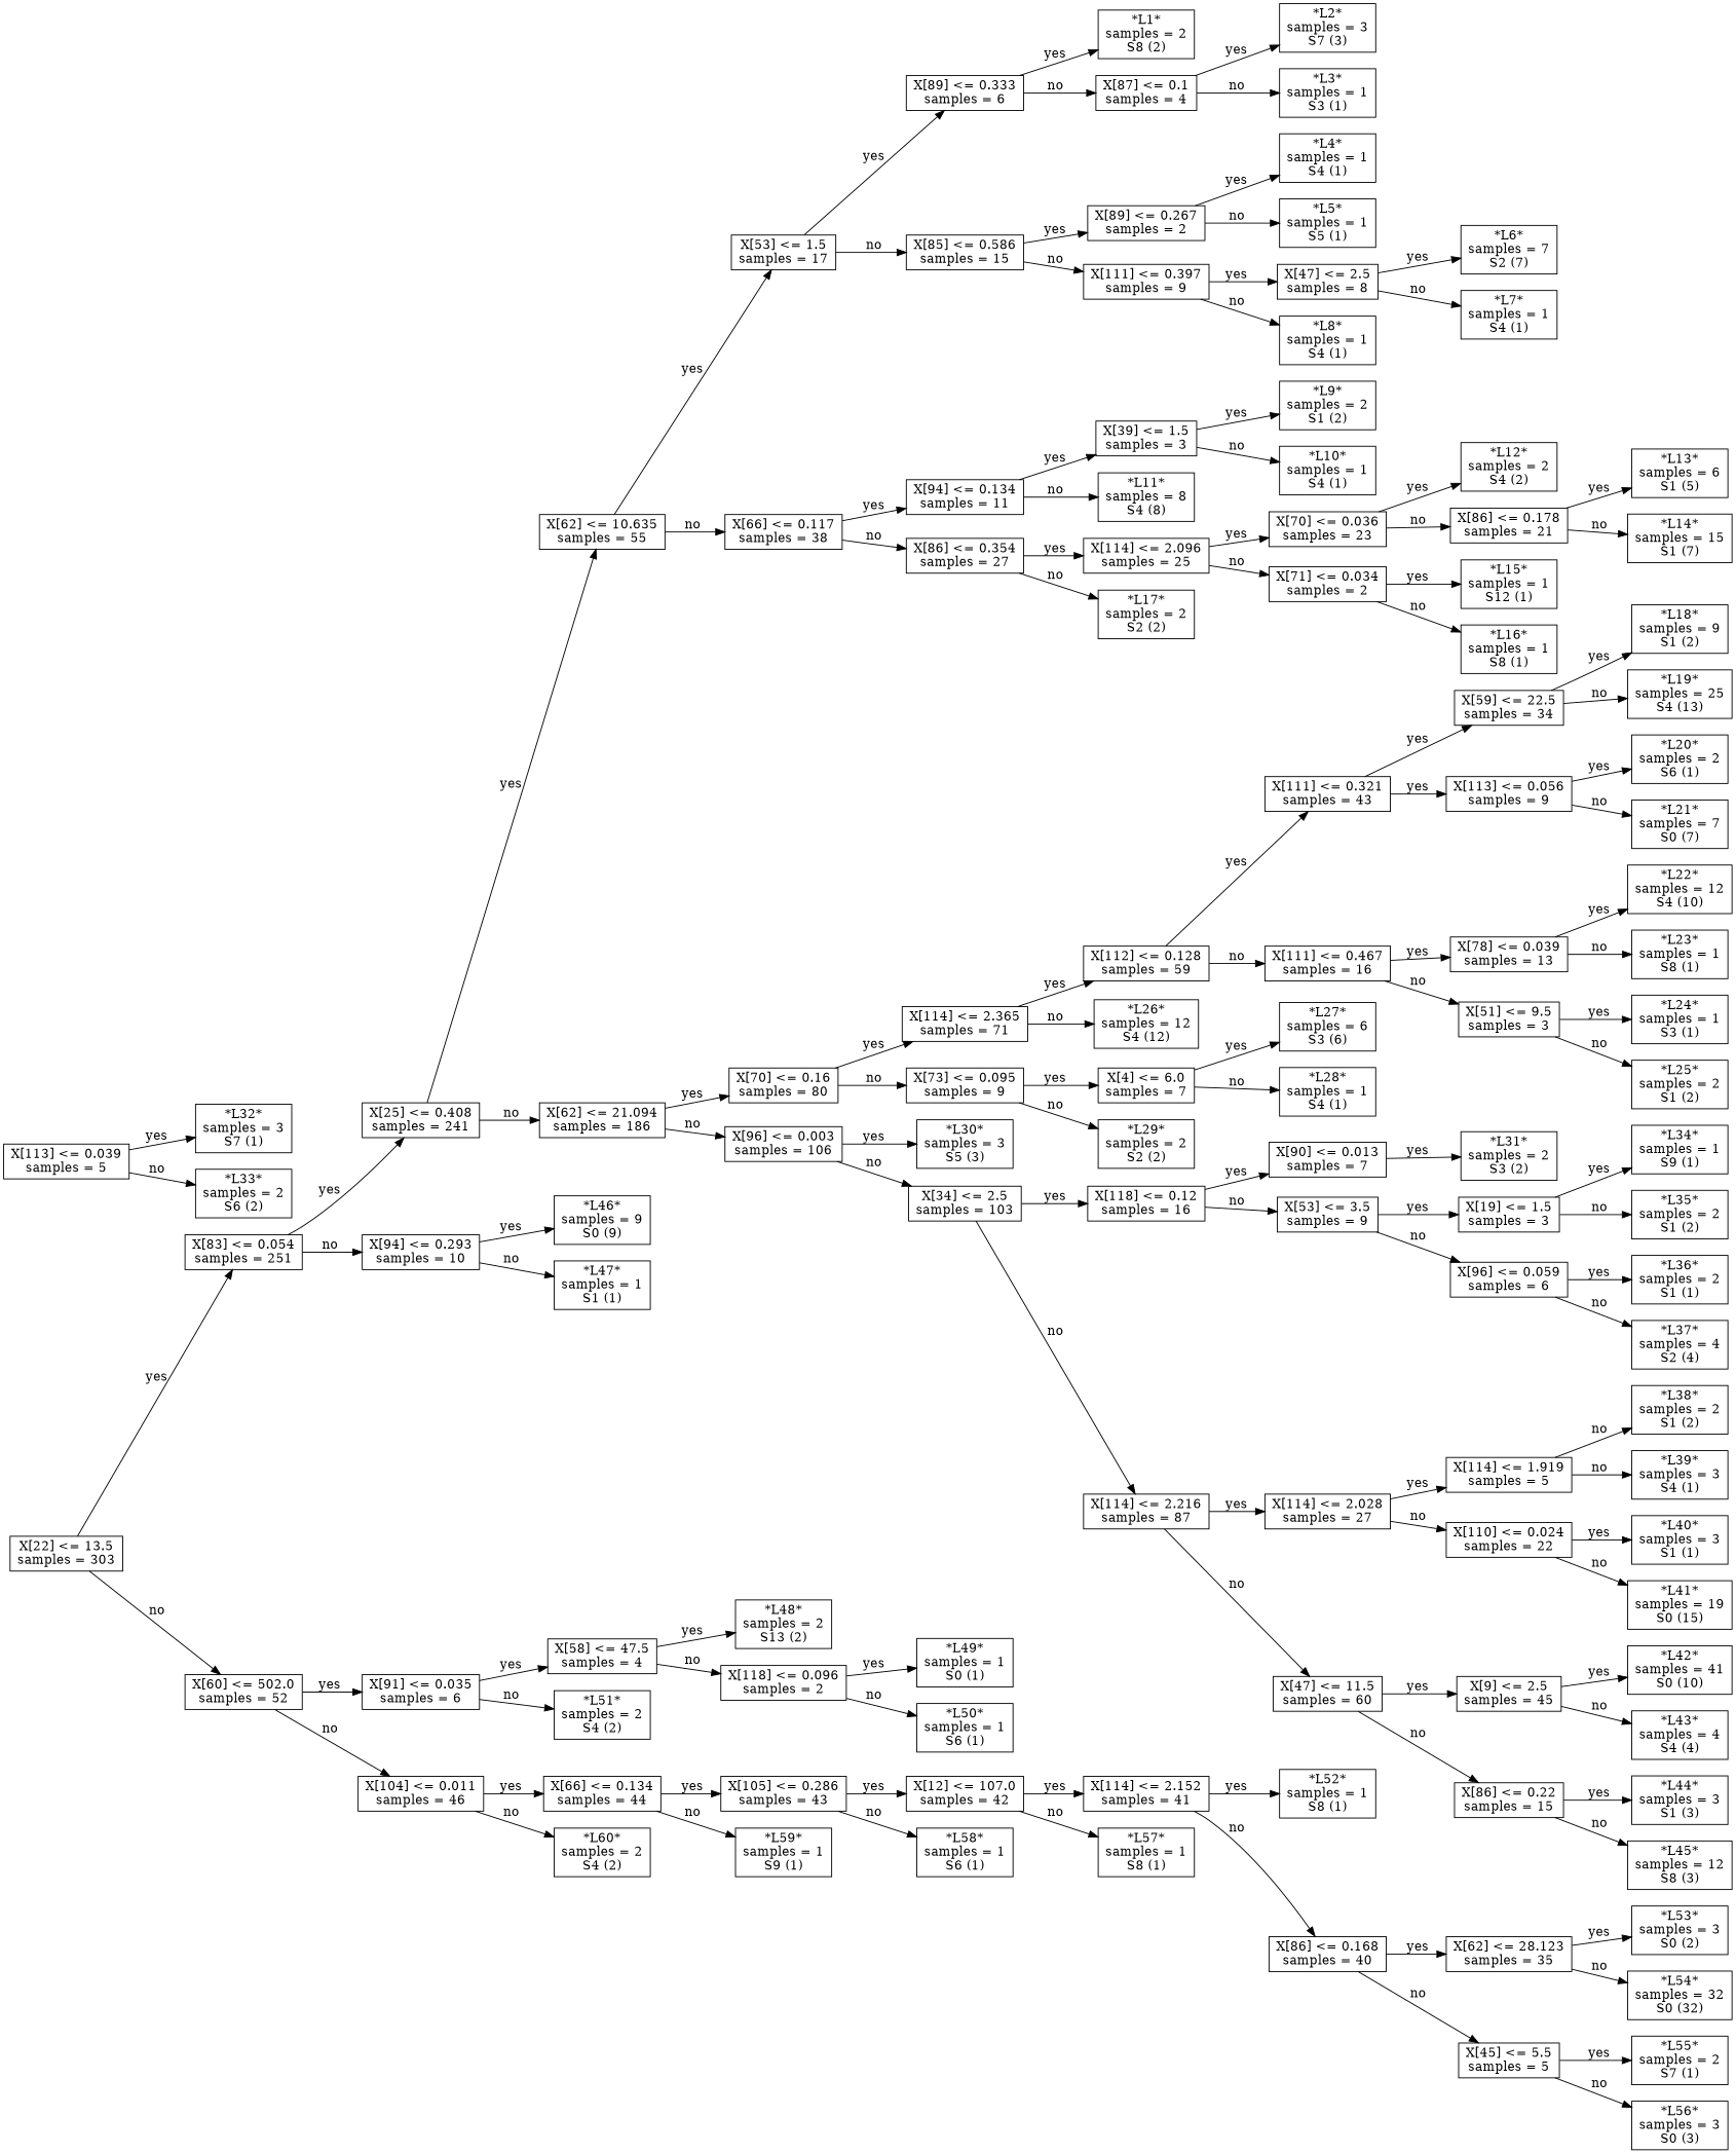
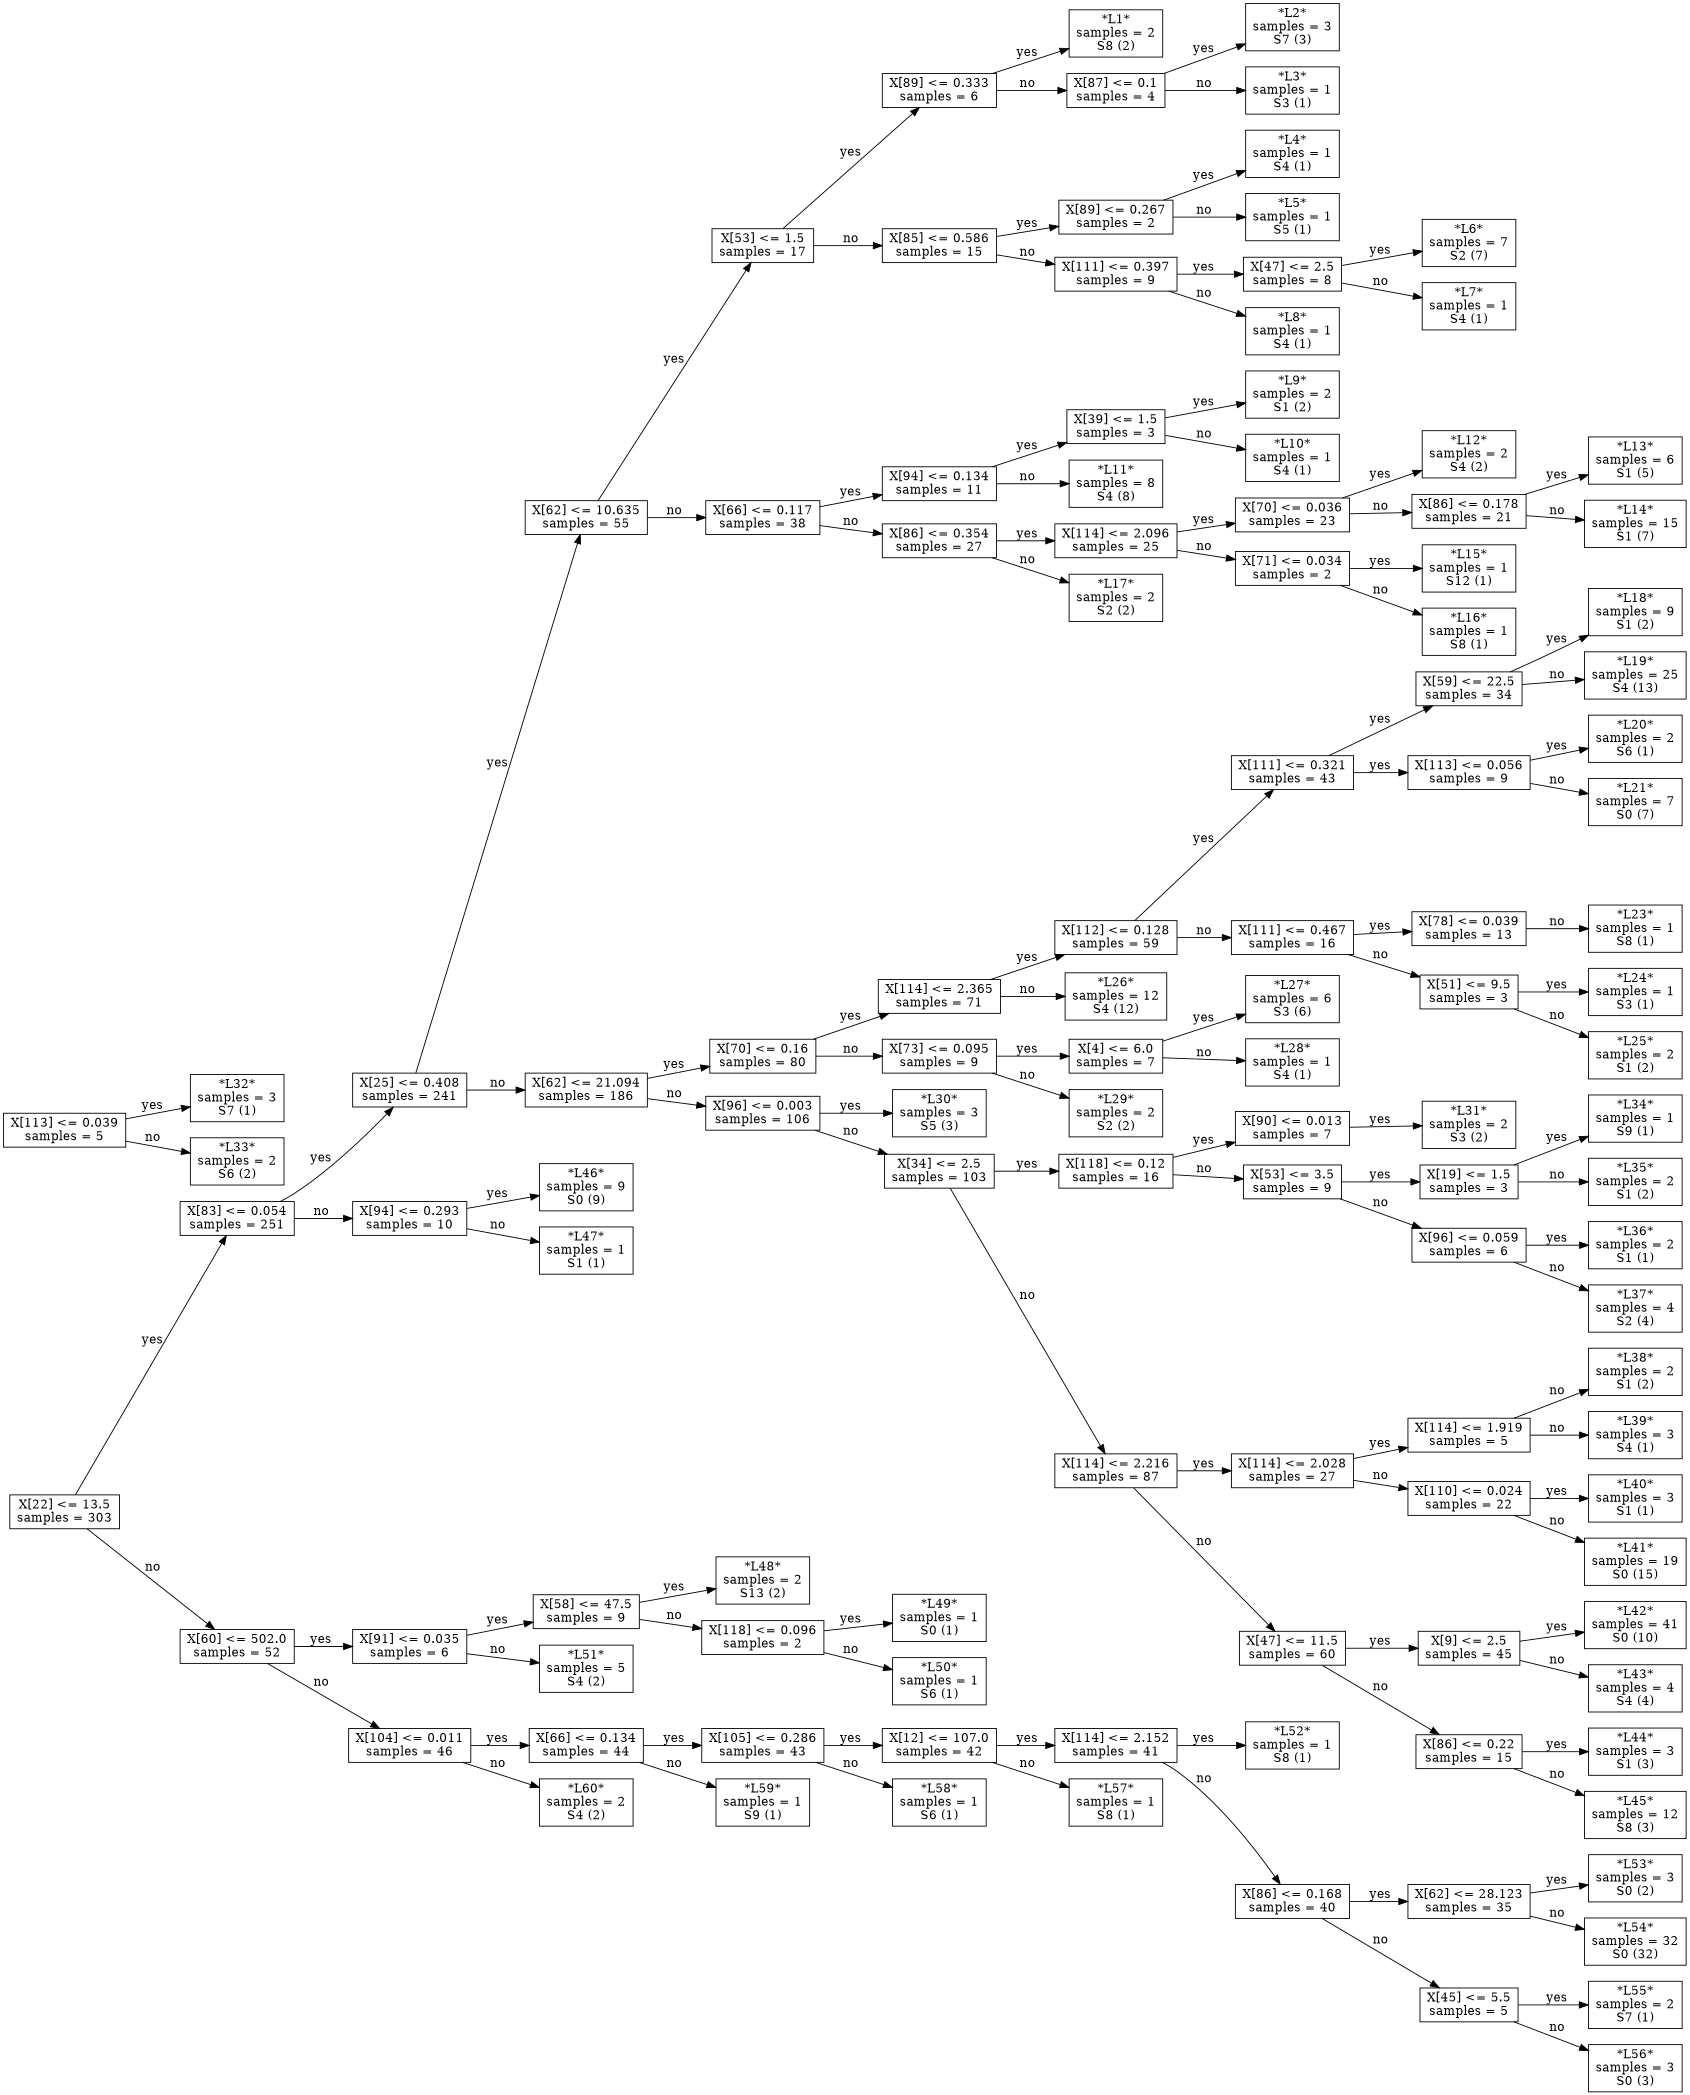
  digraph {
    rankdir=LR
    node [shape=box]
    n1 [label="X[22] <= 13.5\nsamples = 303\n"]
    n2 [label="X[83] <= 0.054\nsamples = 251\n"]
    n3 [label="X[60] <= 502.0\nsamples = 52\n"]
    n4 [label="X[25] <= 0.408\nsamples = 241\n"]
    n5 [label="X[94] <= 0.293\nsamples = 10\n"]
    n6 [label="X[91] <= 0.035\nsamples = 6\n"]
    n7 [label="X[104] <= 0.011\nsamples = 46\n"]
    n8 [label="X[62] <= 10.635\nsamples = 55\n"]
    n9 [label="X[62] <= 21.094\nsamples = 186\n"]
    n10 [label="*L46*\nsamples = 9\nS0 (9)\n"]
    n11 [label="*L47*\nsamples = 1\nS1 (1)\n"]
    n12 [label="X[53] <= 1.5\nsamples = 17\n"]
    n13 [label="X[66] <= 0.117\nsamples = 38\n"]
    n14 [label="X[70] <= 0.16\nsamples = 80\n"]
    n15 [label="X[96] <= 0.003\nsamples = 106\n"]
    n16 [label="X[89] <= 0.333\nsamples = 6\n"]
    n17 [label="X[85] <= 0.586\nsamples = 15\n"]
    n18 [label="X[94] <= 0.134\nsamples = 11\n"]
    n19 [label="X[86] <= 0.354\nsamples = 27\n"]
    n20 [label="*L1*\nsamples = 2\nS8 (2)\n"]
    n21 [label="X[87] <= 0.1\nsamples = 4\n"]
    n22 [label="X[89] <= 0.267\nsamples = 2\n"]
    n23 [label="X[111] <= 0.397\nsamples = 9\n"]
    n24 [label="*L2*\nsamples = 3\nS7 (3)\n"]
    n25 [label="*L3*\nsamples = 1\nS3 (1)\n"]
    n26 [label="*L4*\nsamples = 1\nS4 (1)\n"]
    n27 [label="*L5*\nsamples = 1\nS5 (1)\n"]
    n28 [label="X[47] <= 2.5\nsamples = 8\n"]
    n29 [label="*L8*\nsamples = 1\nS4 (1)\n"]
    n30 [label="*L6*\nsamples = 7\nS2 (7)\n"]
    n31 [label="*L7*\nsamples = 1\nS4 (1)\n"]
    n32 [label="X[39] <= 1.5\nsamples = 3\n"]
    n33 [label="*L11*\nsamples = 8\nS4 (8)\n"]
    n34 [label="X[114] <= 2.096\nsamples = 25\n"]
    n35 [label="*L17*\nsamples = 2\nS2 (2)\n"]
    n36 [label="*L9*\nsamples = 2\nS1 (2)\n"]
    n37 [label="*L10*\nsamples = 1\nS4 (1)\n"]
    n38 [label="X[70] <= 0.036\nsamples = 23\n"]
    n39 [label="X[71] <= 0.034\nsamples = 2\n"]
    n40 [label="*L12*\nsamples = 2\nS4 (2)\n"]
    n41 [label="X[86] <= 0.178\nsamples = 21\n"]
    n42 [label="*L15*\nsamples = 1\nS12 (1)\n"]
    n43 [label="*L16*\nsamples = 1\nS8 (1)\n"]
    n44 [label="*L13*\nsamples = 6\nS1 (5)\n"]
    n45 [label="*L14*\nsamples = 15\nS1 (7)\n"]
    n46 [label="X[114] <= 2.365\nsamples = 71\n"]
    n47 [label="X[73] <= 0.095\nsamples = 9\n"]
    n48 [label="*L30*\nsamples = 3\nS5 (3)\n"]
    n49 [label="X[34] <= 2.5\nsamples = 103\n"]
    n50 [label="X[112] <= 0.128\nsamples = 59\n"]
    n51 [label="*L26*\nsamples = 12\nS4 (12)\n"]
    n52 [label="X[4] <= 6.0\nsamples = 7\n"]
    n53 [label="*L29*\nsamples = 2\nS2 (2)\n"]
    n54 [label="X[111] <= 0.321\nsamples = 43\n"]
    n55 [label="X[111] <= 0.467\nsamples = 16\n"]
    n56 [label="X[59] <= 22.5\nsamples = 34\n"]
    n57 [label="X[113] <= 0.056\nsamples = 9\n"]
    n58 [label="X[78] <= 0.039\nsamples = 13\n"]
    n59 [label="X[51] <= 9.5\nsamples = 3\n"]
    n60 [label="*L18*\nsamples = 9\nS1 (2)\n"]
    n61 [label="*L19*\nsamples = 25\nS4 (13)\n"]
    n62 [label="*L20*\nsamples = 2\nS6 (1)\n"]
    n63 [label="*L21*\nsamples = 7\nS0 (7)\n"]
-   n64 [label="*L22*\nsamples = 12\nS4 (10)\n"]
    n65 [label="*L23*\nsamples = 1\nS8 (1)\n"]
    n66 [label="*L24*\nsamples = 1\nS3 (1)\n"]
    n67 [label="*L25*\nsamples = 2\nS1 (2)\n"]
    n68 [label="*L27*\nsamples = 6\nS3 (6)\n"]
    n69 [label="*L28*\nsamples = 1\nS4 (1)\n"]
    n70 [label="X[118] <= 0.12\nsamples = 16\n"]
    n71 [label="X[114] <= 2.216\nsamples = 87\n"]
    n72 [label="X[90] <= 0.013\nsamples = 7\n"]
    n73 [label="X[53] <= 3.5\nsamples = 9\n"]
    n74 [label="X[114] <= 2.028\nsamples = 27\n"]
    n75 [label="X[47] <= 11.5\nsamples = 60\n"]
    n76 [label="*L31*\nsamples = 2\nS3 (2)\n"]
    n77 [label="X[19] <= 1.5\nsamples = 3\n"]
    n78 [label="X[96] <= 0.059\nsamples = 6\n"]
    n79 [label="X[113] <= 0.039\nsamples = 5\n"]
    n80 [label="*L32*\nsamples = 3\nS7 (1)\n"]
    n81 [label="*L33*\nsamples = 2\nS6 (2)\n"]
    n82 [label="*L34*\nsamples = 1\nS9 (1)\n"]
    n83 [label="*L35*\nsamples = 2\nS1 (2)\n"]
    n84 [label="*L36*\nsamples = 2\nS1 (1)\n"]
    n85 [label="*L37*\nsamples = 4\nS2 (4)\n"]
    n86 [label="X[114] <= 1.919\nsamples = 5\n"]
    n87 [label="X[110] <= 0.024\nsamples = 22\n"]
    n88 [label="X[9] <= 2.5\nsamples = 45\n"]
    n89 [label="X[86] <= 0.22\nsamples = 15\n"]
    n90 [label="*L38*\nsamples = 2\nS1 (2)\n"]
    n91 [label="*L39*\nsamples = 3\nS4 (1)\n"]
    n92 [label="*L40*\nsamples = 3\nS1 (1)\n"]
    n93 [label="*L41*\nsamples = 19\nS0 (15)\n"]
    n94 [label="*L42*\nsamples = 41\nS0 (10)\n"]
    n95 [label="*L43*\nsamples = 4\nS4 (4)\n"]
    n96 [label="*L44*\nsamples = 3\nS1 (3)\n"]
    n97 [label="*L45*\nsamples = 12\nS8 (3)\n"]
-   n98 [label="X[58] <= 47.5\nsamples = 4\n"]
-   n99 [label="*L51*\nsamples = 2\nS4 (2)\n"]
+   n98 [label="X[58] <= 47.5\nsamples = 9\n"]
+   n99 [label="*L51*\nsamples = 5\nS4 (2)\n"]
    n100 [label="X[66] <= 0.134\nsamples = 44\n"]
    n101 [label="*L60*\nsamples = 2\nS4 (2)\n"]
    n102 [label="*L48*\nsamples = 2\nS13 (2)\n"]
    n103 [label="X[118] <= 0.096\nsamples = 2\n"]
    n104 [label="*L49*\nsamples = 1\nS0 (1)\n"]
    n105 [label="*L50*\nsamples = 1\nS6 (1)\n"]
    n106 [label="X[105] <= 0.286\nsamples = 43\n"]
    n107 [label="*L59*\nsamples = 1\nS9 (1)\n"]
    n108 [label="X[12] <= 107.0\nsamples = 42\n"]
    n109 [label="*L58*\nsamples = 1\nS6 (1)\n"]
    n110 [label="X[114] <= 2.152\nsamples = 41\n"]
    n111 [label="*L57*\nsamples = 1\nS8 (1)\n"]
    n112 [label="*L52*\nsamples = 1\nS8 (1)\n"]
    n113 [label="X[86] <= 0.168\nsamples = 40\n"]
    n114 [label="X[62] <= 28.123\nsamples = 35\n"]
    n115 [label="X[45] <= 5.5\nsamples = 5\n"]
    n116 [label="*L53*\nsamples = 3\nS0 (2)\n"]
    n117 [label="*L54*\nsamples = 32\nS0 (32)\n"]
    n118 [label="*L55*\nsamples = 2\nS7 (1)\n"]
    n119 [label="*L56*\nsamples = 3\nS0 (3)\n"]
    n1 -> n2 [label=yes]
    n1 -> n3 [label=no]
    n2 -> n4 [label=yes]
    n2 -> n5 [label=no]
    n3 -> n6 [label=yes]
    n3 -> n7 [label=no]
    n4 -> n8 [label=yes]
    n4 -> n9 [label=no]
    n5 -> n10 [label=yes]
    n5 -> n11 [label=no]
    n6 -> n98 [label=yes]
    n6 -> n99 [label=no]
    n7 -> n100 [label=yes]
    n7 -> n101 [label=no]
    n8 -> n12 [label=yes]
    n8 -> n13 [label=no]
    n9 -> n14 [label=yes]
    n9 -> n15 [label=no]
    n12 -> n16 [label=yes]
    n12 -> n17 [label=no]
    n13 -> n18 [label=yes]
    n13 -> n19 [label=no]
    n14 -> n46 [label=yes]
    n14 -> n47 [label=no]
    n15 -> n48 [label=yes]
    n15 -> n49 [label=no]
    n16 -> n20 [label=yes]
    n16 -> n21 [label=no]
    n17 -> n22 [label=yes]
    n17 -> n23 [label=no]
    n18 -> n32 [label=yes]
    n18 -> n33 [label=no]
    n19 -> n34 [label=yes]
    n19 -> n35 [label=no]
    n21 -> n24 [label=yes]
    n21 -> n25 [label=no]
    n22 -> n26 [label=yes]
    n22 -> n27 [label=no]
    n23 -> n28 [label=yes]
    n23 -> n29 [label=no]
    n28 -> n30 [label=yes]
    n28 -> n31 [label=no]
    n32 -> n36 [label=yes]
    n32 -> n37 [label=no]
    n34 -> n38 [label=yes]
    n34 -> n39 [label=no]
    n38 -> n40 [label=yes]
    n38 -> n41 [label=no]
    n39 -> n42 [label=yes]
    n39 -> n43 [label=no]
    n41 -> n44 [label=yes]
    n41 -> n45 [label=no]
    n46 -> n50 [label=yes]
    n46 -> n51 [label=no]
    n47 -> n52 [label=yes]
    n47 -> n53 [label=no]
    n49 -> n70 [label=yes]
    n49 -> n71 [label=no]
    n50 -> n54 [label=yes]
    n50 -> n55 [label=no]
    n52 -> n68 [label=yes]
    n52 -> n69 [label=no]
    n54 -> n56 [label=yes]
    n54 -> n57 [label=yes]
    n55 -> n58 [label=yes]
    n55 -> n59 [label=no]
    n56 -> n60 [label=yes]
    n56 -> n61 [label=no]
    n57 -> n62 [label=yes]
    n57 -> n63 [label=no]
-   n58 -> n64 [label=yes]
    n58 -> n65 [label=no]
    n59 -> n66 [label=yes]
    n59 -> n67 [label=no]
    n70 -> n72 [label=yes]
    n70 -> n73 [label=no]
    n71 -> n74 [label=yes]
    n71 -> n75 [label=no]
    n72 -> n76 [label=yes]
    n73 -> n77 [label=yes]
    n73 -> n78 [label=no]
    n74 -> n86 [label=yes]
    n74 -> n87 [label=no]
    n75 -> n88 [label=yes]
    n75 -> n89 [label=no]
    n77 -> n82 [label=yes]
    n77 -> n83 [label=no]
    n78 -> n84 [label=yes]
    n78 -> n85 [label=no]
    n79 -> n80 [label=yes]
    n79 -> n81 [label=no]
    n86 -> n90 [label=no]
    n86 -> n91 [label=no]
    n87 -> n92 [label=yes]
    n87 -> n93 [label=no]
    n88 -> n94 [label=yes]
    n88 -> n95 [label=no]
    n89 -> n96 [label=yes]
    n89 -> n97 [label=no]
    n98 -> n102 [label=yes]
    n98 -> n103 [label=no]
    n100 -> n106 [label=yes]
    n100 -> n107 [label=no]
    n103 -> n104 [label=yes]
    n103 -> n105 [label=no]
    n106 -> n108 [label=yes]
    n106 -> n109 [label=no]
    n108 -> n110 [label=yes]
    n108 -> n111 [label=no]
    n110 -> n112 [label=yes]
    n110 -> n113 [label=no]
    n113 -> n114 [label=yes]
    n113 -> n115 [label=no]
    n114 -> n116 [label=yes]
    n114 -> n117 [label=no]
    n115 -> n118 [label=yes]
    n115 -> n119 [label=no]
  }
